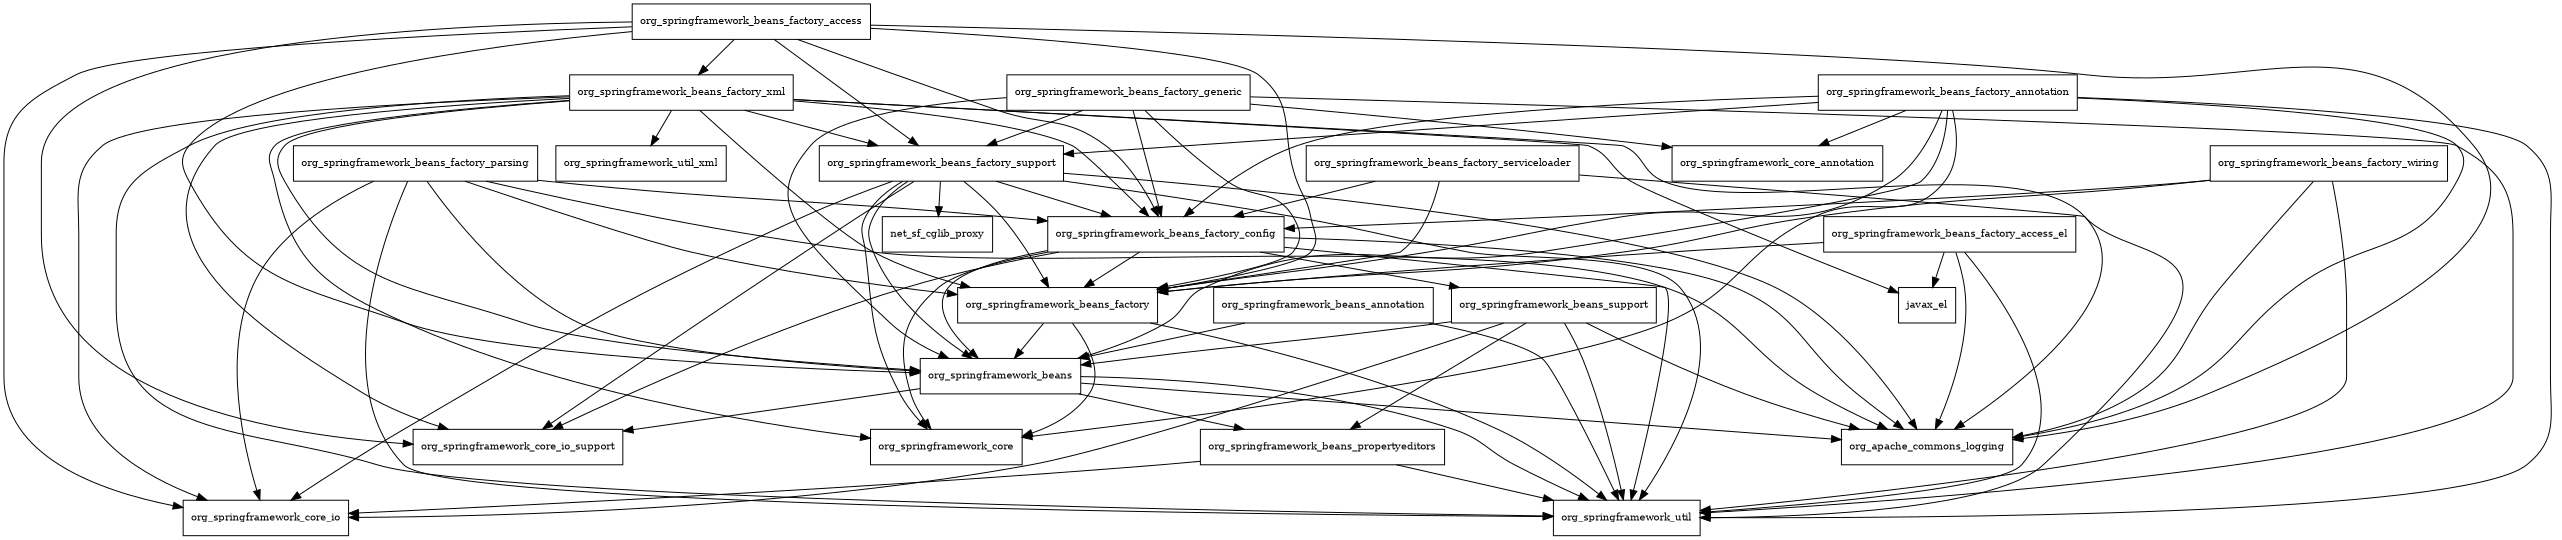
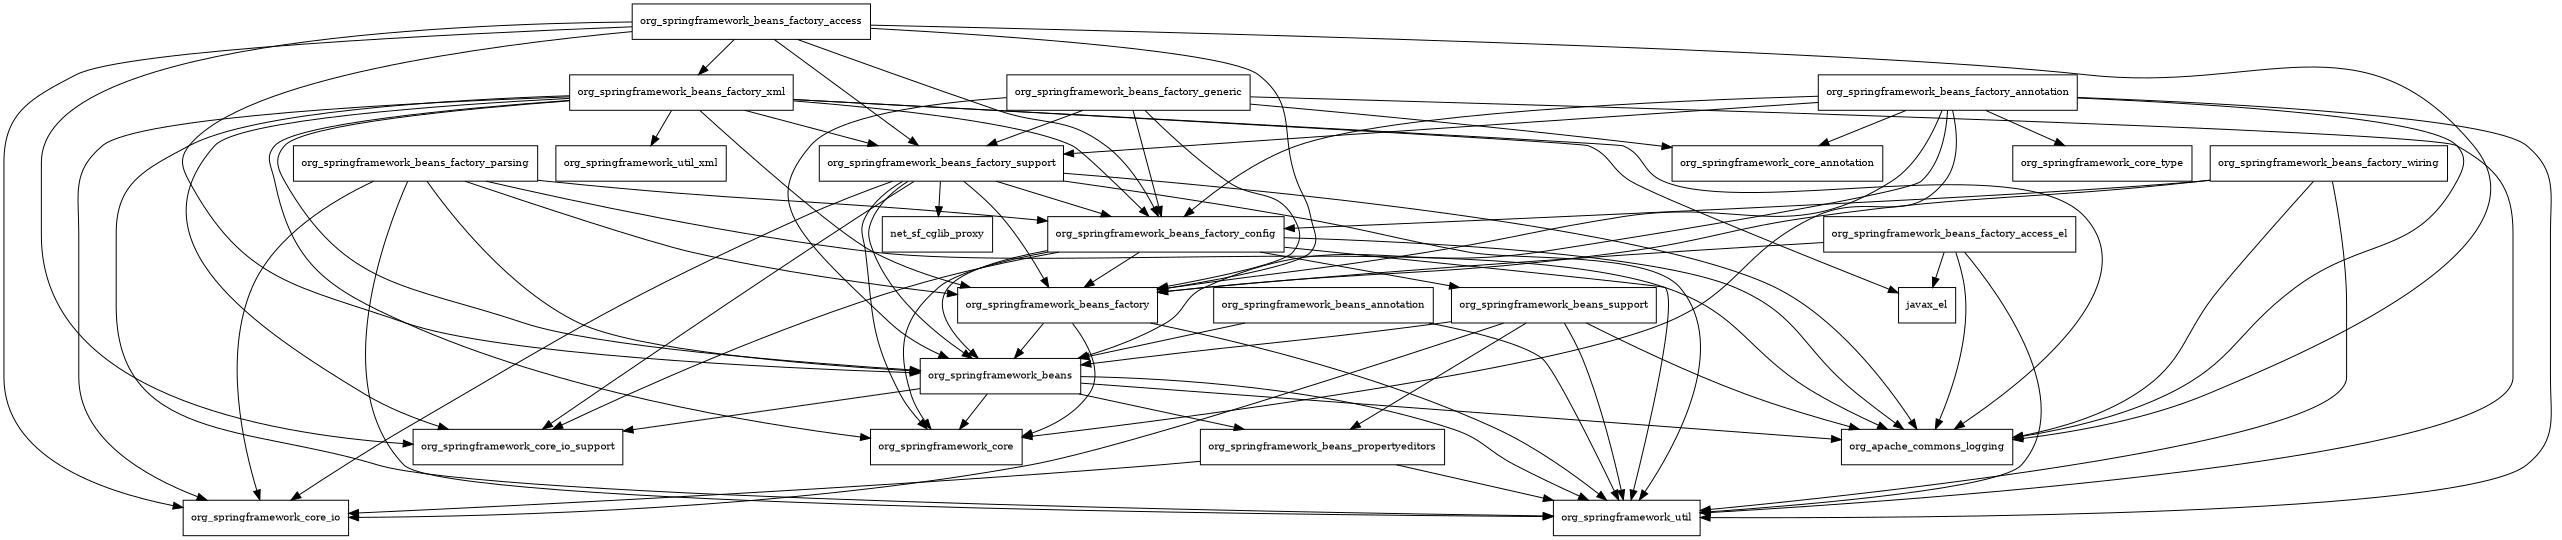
  digraph {
    node [fontsize=10.0 shape=box]
    org_springframework_beans
    org_apache_commons_logging
    org_springframework_beans_propertyeditors
    org_springframework_core
    org_springframework_core_io_support
    org_springframework_util
    org_springframework_core_io
    org_springframework_beans_annotation
    org_springframework_beans_factory
    org_springframework_beans_factory_access
    org_springframework_beans_factory_config
    org_springframework_beans_factory_support
    org_springframework_beans_factory_xml
    org_springframework_beans_support
    net_sf_cglib_proxy
    org_springframework_util_xml
    javax_el
    org_springframework_beans_factory_parsing
    org_springframework_beans_factory_access_el
    org_springframework_beans_factory_annotation
    org_springframework_core_annotation
+   org_springframework_core_type
    org_springframework_beans_factory_wiring
    org_springframework_beans_factory_generic
-   org_springframework_beans_factory_serviceloader
    org_springframework_beans -> org_apache_commons_logging
    org_springframework_beans -> org_springframework_beans_propertyeditors
+   org_springframework_beans -> org_springframework_core
    org_springframework_beans -> org_springframework_core_io_support
    org_springframework_beans -> org_springframework_util
    org_springframework_beans_propertyeditors -> org_springframework_util
    org_springframework_beans_propertyeditors -> org_springframework_core_io
    org_springframework_beans_annotation -> org_springframework_beans
    org_springframework_beans_annotation -> org_springframework_util
    org_springframework_beans_factory -> org_springframework_beans
    org_springframework_beans_factory -> org_springframework_core
    org_springframework_beans_factory -> org_springframework_util
    org_springframework_beans_factory_access -> org_springframework_beans
    org_springframework_beans_factory_access -> org_apache_commons_logging
    org_springframework_beans_factory_access -> org_springframework_core_io_support
    org_springframework_beans_factory_access -> org_springframework_core_io
    org_springframework_beans_factory_access -> org_springframework_beans_factory
    org_springframework_beans_factory_access -> org_springframework_beans_factory_config
    org_springframework_beans_factory_access -> org_springframework_beans_factory_support
    org_springframework_beans_factory_access -> org_springframework_beans_factory_xml
    org_springframework_beans_factory_config -> org_springframework_beans
    org_springframework_beans_factory_config -> org_apache_commons_logging
    org_springframework_beans_factory_config -> org_springframework_core
    org_springframework_beans_factory_config -> org_springframework_core_io_support
    org_springframework_beans_factory_config -> org_springframework_util
    org_springframework_beans_factory_config -> org_springframework_beans_factory
    org_springframework_beans_factory_config -> org_springframework_beans_support
    org_springframework_beans_factory_support -> org_springframework_beans
    org_springframework_beans_factory_support -> org_apache_commons_logging
    org_springframework_beans_factory_support -> org_springframework_core
    org_springframework_beans_factory_support -> org_springframework_core_io_support
    org_springframework_beans_factory_support -> org_springframework_util
    org_springframework_beans_factory_support -> org_springframework_core_io
    org_springframework_beans_factory_support -> org_springframework_beans_factory
    org_springframework_beans_factory_support -> org_springframework_beans_factory_config
    org_springframework_beans_factory_support -> net_sf_cglib_proxy
    org_springframework_beans_factory_xml -> org_springframework_beans
    org_springframework_beans_factory_xml -> org_apache_commons_logging
    org_springframework_beans_factory_xml -> org_springframework_core
    org_springframework_beans_factory_xml -> org_springframework_core_io_support
    org_springframework_beans_factory_xml -> org_springframework_util
    org_springframework_beans_factory_xml -> org_springframework_core_io
    org_springframework_beans_factory_xml -> org_springframework_beans_factory
    org_springframework_beans_factory_xml -> org_springframework_beans_factory_config
    org_springframework_beans_factory_xml -> org_springframework_beans_factory_support
    org_springframework_beans_factory_xml -> org_springframework_util_xml
    org_springframework_beans_factory_xml -> javax_el
    org_springframework_beans_support -> org_springframework_beans
    org_springframework_beans_support -> org_apache_commons_logging
    org_springframework_beans_support -> org_springframework_beans_propertyeditors
    org_springframework_beans_support -> org_springframework_util
    org_springframework_beans_support -> org_springframework_core_io
    org_springframework_beans_factory_parsing -> org_springframework_beans
    org_springframework_beans_factory_parsing -> org_apache_commons_logging
    org_springframework_beans_factory_parsing -> org_springframework_util
    org_springframework_beans_factory_parsing -> org_springframework_core_io
    org_springframework_beans_factory_parsing -> org_springframework_beans_factory
    org_springframework_beans_factory_parsing -> org_springframework_beans_factory_config
    org_springframework_beans_factory_access_el -> org_apache_commons_logging
    org_springframework_beans_factory_access_el -> org_springframework_util
    org_springframework_beans_factory_access_el -> org_springframework_beans_factory
    org_springframework_beans_factory_access_el -> javax_el
    org_springframework_beans_factory_annotation -> org_springframework_beans
    org_springframework_beans_factory_annotation -> org_apache_commons_logging
    org_springframework_beans_factory_annotation -> org_springframework_core
    org_springframework_beans_factory_annotation -> org_springframework_util
    org_springframework_beans_factory_annotation -> org_springframework_beans_factory
    org_springframework_beans_factory_annotation -> org_springframework_beans_factory_config
    org_springframework_beans_factory_annotation -> org_springframework_beans_factory_support
    org_springframework_beans_factory_annotation -> org_springframework_core_annotation
+   org_springframework_beans_factory_annotation -> org_springframework_core_type
    org_springframework_beans_factory_wiring -> org_apache_commons_logging
    org_springframework_beans_factory_wiring -> org_springframework_util
    org_springframework_beans_factory_wiring -> org_springframework_beans_factory
    org_springframework_beans_factory_wiring -> org_springframework_beans_factory_config
    org_springframework_beans_factory_generic -> org_springframework_beans
    org_springframework_beans_factory_generic -> org_springframework_util
    org_springframework_beans_factory_generic -> org_springframework_beans_factory
    org_springframework_beans_factory_generic -> org_springframework_beans_factory_config
    org_springframework_beans_factory_generic -> org_springframework_beans_factory_support
    org_springframework_beans_factory_generic -> org_springframework_core_annotation
-   org_springframework_beans_factory_serviceloader -> org_springframework_util
-   org_springframework_beans_factory_serviceloader -> org_springframework_beans_factory
-   org_springframework_beans_factory_serviceloader -> org_springframework_beans_factory_config
  }
